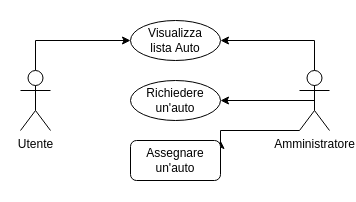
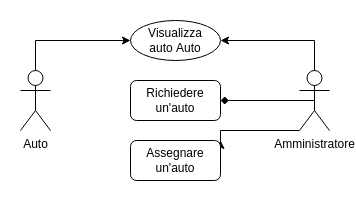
  <mxCell id="0" />
  <mxCell id="1" parent="0" />
  <mxCell id="2" style="edgeStyle=orthogonalEdgeStyle;rounded=0;orthogonalLoop=1;jettySize=auto;html=1;exitX=0.5;exitY=0;exitDx=0;exitDy=0;exitPerimeter=0;entryX=0;entryY=0.5;entryDx=0;entryDy=0;" edge="1" parent="1" source="3" target="8"><mxGeometry relative="1" as="geometry"><Array as="points"><mxPoint x="35" y="40" /></Array></mxGeometry></mxCell>
- <mxCell id="3" value="Utente" style="shape=umlActor;verticalLabelPosition=bottom;verticalAlign=top;html=1;" vertex="1" parent="1"><mxGeometry x="20" y="70" width="30" height="60" as="geometry" /></mxCell>
- <mxCell id="4" style="edgeStyle=orthogonalEdgeStyle;rounded=0;orthogonalLoop=1;jettySize=auto;html=1;exitX=0.5;exitY=0.5;exitDx=0;exitDy=0;exitPerimeter=0;entryX=1;entryY=0.5;entryDx=0;entryDy=0;" edge="1" parent="1" source="7" target="9"><mxGeometry relative="1" as="geometry" /></mxCell>
+ <mxCell id="3" value="Auto" style="shape=umlActor;verticalLabelPosition=bottom;verticalAlign=top;html=1;" vertex="1" parent="1"><mxGeometry x="20" y="70" width="30" height="60" as="geometry" /></mxCell>
+ <mxCell id="4" style="edgeStyle=orthogonalEdgeStyle;rounded=0;orthogonalLoop=1;jettySize=auto;html=1;exitX=0.5;exitY=0.5;exitDx=0;exitDy=0;exitPerimeter=0;entryX=1;entryY=0.5;entryDx=0;entryDy=0;endArrow=diamond;" edge="1" parent="1" source="7" target="9"><mxGeometry relative="1" as="geometry" /></mxCell>
  <mxCell id="5" style="edgeStyle=orthogonalEdgeStyle;rounded=0;orthogonalLoop=1;jettySize=auto;html=1;exitX=0.5;exitY=0.5;exitDx=0;exitDy=0;exitPerimeter=0;entryX=1;entryY=0.5;entryDx=0;entryDy=0;" edge="1" parent="1" source="7" target="8"><mxGeometry relative="1" as="geometry"><Array as="points"><mxPoint x="314" y="40" /></Array></mxGeometry></mxCell>
  <mxCell id="6" style="edgeStyle=orthogonalEdgeStyle;rounded=0;orthogonalLoop=1;jettySize=auto;html=1;exitX=0;exitY=1;exitDx=0;exitDy=0;exitPerimeter=0;entryX=1;entryY=0;entryDx=0;entryDy=0;" edge="1" parent="1" source="7" target="10"><mxGeometry relative="1" as="geometry"><Array as="points"><mxPoint x="220" y="130" /><mxPoint x="220" y="146" /></Array></mxGeometry></mxCell>
  <mxCell id="7" value="Amministratore" style="shape=umlActor;verticalLabelPosition=bottom;verticalAlign=top;html=1;" vertex="1" parent="1"><mxGeometry x="299" y="70" width="30" height="60" as="geometry" /></mxCell>
- <mxCell id="8" value="Visualizza lista&amp;nbsp;Auto" style="ellipse;whiteSpace=wrap;html=1;" vertex="1" parent="1"><mxGeometry x="130" y="20" width="90" height="40" as="geometry" /></mxCell>
- <mxCell id="9" value="Richiedere un'auto" style="ellipse;whiteSpace=wrap;html=1;" vertex="1" parent="1"><mxGeometry x="130" y="80" width="90" height="40" as="geometry" /></mxCell>
+ <mxCell id="8" value="Visualizza auto&amp;nbsp;Auto" style="ellipse;whiteSpace=wrap;html=1;" vertex="1" parent="1"><mxGeometry x="130" y="20" width="90" height="40" as="geometry" /></mxCell>
+ <mxCell id="9" value="Richiedere un'auto" style="whiteSpace=wrap;html=1;rounded=1;" vertex="1" parent="1"><mxGeometry x="130" y="80" width="90" height="40" as="geometry" /></mxCell>
  <mxCell id="10" value="Assegnare un'auto" style="whiteSpace=wrap;html=1;rounded=1;" vertex="1" parent="1"><mxGeometry x="130" y="140" width="90" height="40" as="geometry" /></mxCell>
